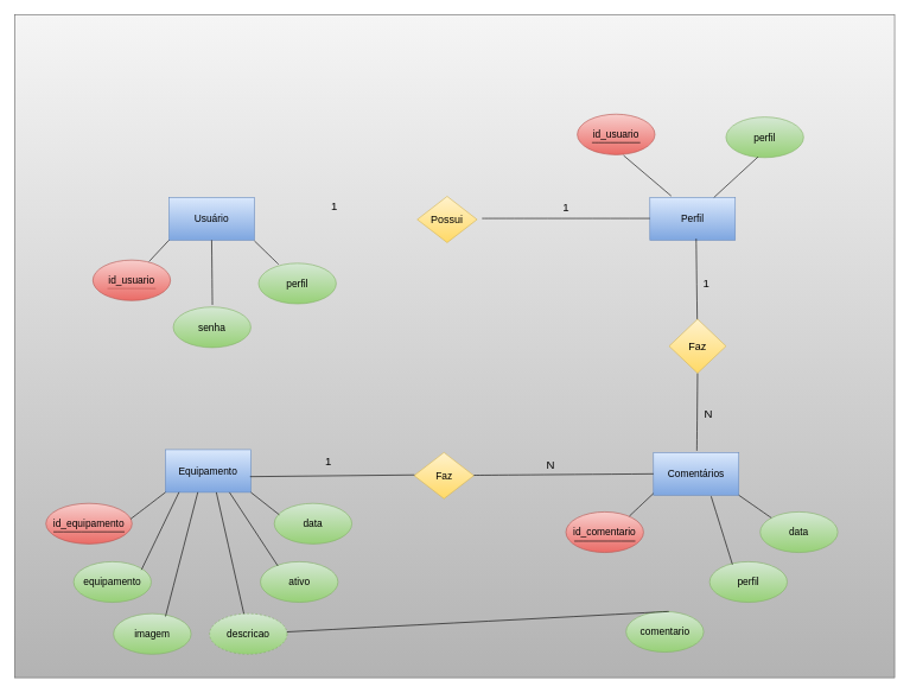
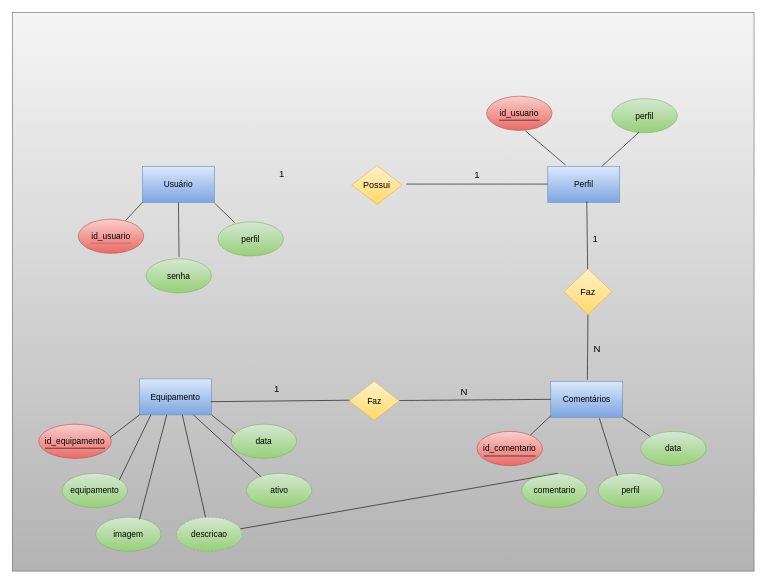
  <mxCell id="0" />
  <mxCell id="1" parent="0" />
  <mxCell id="2" value="" style="rounded=0;whiteSpace=wrap;html=1;fillColor=#f5f5f5;gradientColor=#b3b3b3;strokeColor=#666666;" vertex="1" parent="1"><mxGeometry x="20" y="20" width="1237" height="932" as="geometry" /></mxCell>
  <mxCell id="3" value="&lt;font style=&quot;font-size: 14px;&quot;&gt;Usuário&lt;/font&gt;" style="rounded=0;whiteSpace=wrap;html=1;fillColor=#dae8fc;gradientColor=#7ea6e0;strokeColor=#6c8ebf;" vertex="1" parent="1"><mxGeometry x="237" y="277" width="120" height="60" as="geometry" /></mxCell>
  <mxCell id="4" value="&lt;font style=&quot;font-size: 14px;&quot;&gt;Perfil&lt;/font&gt;" style="rounded=0;whiteSpace=wrap;html=1;fillColor=#dae8fc;gradientColor=#7ea6e0;strokeColor=#6c8ebf;" vertex="1" parent="1"><mxGeometry x="913" y="277" width="120" height="60" as="geometry" /></mxCell>
  <mxCell id="5" value="&lt;font style=&quot;font-size: 14px;&quot;&gt;Comentários&lt;/font&gt;" style="rounded=0;whiteSpace=wrap;html=1;fillColor=#dae8fc;gradientColor=#7ea6e0;strokeColor=#6c8ebf;" vertex="1" parent="1"><mxGeometry x="918" y="635.5" width="120" height="60" as="geometry" /></mxCell>
  <mxCell id="6" value="&lt;font style=&quot;font-size: 14px;&quot;&gt;Equipamento&lt;/font&gt;" style="rounded=0;whiteSpace=wrap;html=1;fillColor=#dae8fc;gradientColor=#7ea6e0;strokeColor=#6c8ebf;" vertex="1" parent="1"><mxGeometry x="232" y="631.5" width="120" height="60" as="geometry" /></mxCell>
  <mxCell id="7" value="&lt;font style=&quot;font-size: 14px;&quot;&gt;Faz&lt;/font&gt;" style="rhombus;whiteSpace=wrap;html=1;fillColor=#fff2cc;gradientColor=#ffd966;strokeColor=#d6b656;" vertex="1" parent="1"><mxGeometry x="581.5" y="635.5" width="84" height="65" as="geometry" /></mxCell>
  <mxCell id="8" value="&lt;font style=&quot;font-size: 15px;&quot;&gt;Possui&lt;/font&gt;" style="rhombus;whiteSpace=wrap;html=1;fillColor=#fff2cc;gradientColor=#ffd966;strokeColor=#d6b656;" vertex="1" parent="1"><mxGeometry x="586" y="275.5" width="84" height="65" as="geometry" /></mxCell>
  <mxCell id="9" value="&lt;font style=&quot;font-size: 14px;&quot;&gt;perfil&lt;/font&gt;" style="ellipse;whiteSpace=wrap;html=1;fillColor=#d5e8d4;gradientColor=#97d077;strokeColor=#82b366;" vertex="1" parent="1"><mxGeometry x="363" y="369.5" width="109" height="57" as="geometry" /></mxCell>
  <mxCell id="10" value="&lt;font style=&quot;font-size: 14px;&quot;&gt;senha&lt;/font&gt;" style="ellipse;whiteSpace=wrap;html=1;fillColor=#d5e8d4;gradientColor=#97d077;strokeColor=#82b366;" vertex="1" parent="1"><mxGeometry x="243" y="431" width="109" height="57" as="geometry" /></mxCell>
  <mxCell id="11" value="&lt;font style=&quot;font-size: 14px;&quot;&gt;equipamento&lt;/font&gt;" style="ellipse;whiteSpace=wrap;html=1;fillColor=#d5e8d4;gradientColor=#97d077;strokeColor=#82b366;" vertex="1" parent="1"><mxGeometry x="103" y="789" width="109" height="57" as="geometry" /></mxCell>
  <mxCell id="12" value="&lt;font style=&quot;font-size: 14px;&quot;&gt;perfil&lt;/font&gt;" style="ellipse;whiteSpace=wrap;html=1;fillColor=#d5e8d4;gradientColor=#97d077;strokeColor=#82b366;" vertex="1" parent="1"><mxGeometry x="1020" y="164" width="109" height="57" as="geometry" /></mxCell>
  <mxCell id="13" value="&lt;font style=&quot;font-size: 14px;&quot;&gt;id_usuario&lt;/font&gt;" style="ellipse;whiteSpace=wrap;html=1;fillColor=#f8cecc;gradientColor=#ea6b66;strokeColor=#b85450;" vertex="1" parent="1"><mxGeometry x="130" y="365" width="109" height="57" as="geometry" /></mxCell>
  <mxCell id="14" value="&lt;font style=&quot;font-size: 14px;&quot;&gt;imagem&lt;/font&gt;" style="ellipse;whiteSpace=wrap;html=1;fillColor=#d5e8d4;gradientColor=#97d077;strokeColor=#82b366;" vertex="1" parent="1"><mxGeometry x="159" y="862" width="109" height="57" as="geometry" /></mxCell>
  <mxCell id="15" value="&lt;font style=&quot;font-size: 14px;&quot;&gt;descricao&lt;/font&gt;" style="ellipse;whiteSpace=wrap;html=1;fillColor=#d5e8d4;gradientColor=#97d077;strokeColor=#82b366;dashed=1;" vertex="1" parent="1"><mxGeometry x="294" y="862" width="109" height="57" as="geometry" /></mxCell>
- <mxCell id="16" value="&lt;font style=&quot;font-size: 14px;&quot;&gt;ativo&lt;/font&gt;" style="ellipse;whiteSpace=wrap;html=1;fillColor=#d5e8d4;gradientColor=#97d077;strokeColor=#82b366;" vertex="1" parent="1"><mxGeometry x="365.5" y="789" width="109" height="57" as="geometry" /></mxCell>
- <mxCell id="17" value="&lt;font style=&quot;font-size: 14px;&quot;&gt;comentario&lt;/font&gt;" style="ellipse;whiteSpace=wrap;html=1;fillColor=#d5e8d4;gradientColor=#97d077;strokeColor=#82b366;" vertex="1" parent="1"><mxGeometry x="879.5" y="859" width="109" height="57" as="geometry" /></mxCell>
+ <mxCell id="16" value="&lt;font style=&quot;font-size: 14px;&quot;&gt;ativo&lt;/font&gt;" style="ellipse;whiteSpace=wrap;html=1;fillColor=#d5e8d4;gradientColor=#97d077;strokeColor=#82b366;" vertex="1" parent="1"><mxGeometry x="410.5" y="789" width="109" height="57" as="geometry" /></mxCell>
+ <mxCell id="17" value="&lt;font style=&quot;font-size: 14px;&quot;&gt;comentario&lt;/font&gt;" style="ellipse;whiteSpace=wrap;html=1;fillColor=#d5e8d4;gradientColor=#97d077;strokeColor=#82b366;" vertex="1" parent="1"><mxGeometry x="869.5" y="789" width="109" height="57" as="geometry" /></mxCell>
  <mxCell id="18" value="&lt;font style=&quot;font-size: 14px;&quot;&gt;perfil&lt;/font&gt;" style="ellipse;whiteSpace=wrap;html=1;fillColor=#d5e8d4;gradientColor=#97d077;strokeColor=#82b366;" vertex="1" parent="1"><mxGeometry x="997" y="789" width="109" height="57" as="geometry" /></mxCell>
  <mxCell id="19" value="&lt;font style=&quot;font-size: 14px;&quot;&gt;data&lt;/font&gt;" style="ellipse;whiteSpace=wrap;html=1;fillColor=#d5e8d4;gradientColor=#97d077;strokeColor=#82b366;" vertex="1" parent="1"><mxGeometry x="1068" y="719" width="109" height="57" as="geometry" /></mxCell>
  <mxCell id="20" value="" style="endArrow=none;html=1;rounded=0;fontSize=12;startSize=8;endSize=8;curved=1;fillColor=#f8cecc;gradientColor=#ea6b66;strokeColor=#b85450;" edge="1" parent="1"><mxGeometry width="50" height="50" relative="1" as="geometry"><mxPoint x="150.5" y="405" as="sourcePoint" /><mxPoint x="218.5" y="405" as="targetPoint" /></mxGeometry></mxCell>
  <mxCell id="21" value="&lt;font style=&quot;font-size: 14px;&quot;&gt;id_equipamento&lt;/font&gt;" style="ellipse;whiteSpace=wrap;html=1;fillColor=#f8cecc;gradientColor=#ea6b66;strokeColor=#b85450;" vertex="1" parent="1"><mxGeometry x="64" y="707" width="121" height="57" as="geometry" /></mxCell>
  <mxCell id="22" value="" style="endArrow=none;html=1;rounded=0;fontSize=12;startSize=8;endSize=8;curved=1;" edge="1" parent="1"><mxGeometry width="50" height="50" relative="1" as="geometry"><mxPoint x="74.5" y="747" as="sourcePoint" /><mxPoint x="174.5" y="747" as="targetPoint" /></mxGeometry></mxCell>
  <mxCell id="23" value="&lt;font style=&quot;font-size: 14px;&quot;&gt;id_comentario&lt;/font&gt;" style="ellipse;whiteSpace=wrap;html=1;fillColor=#f8cecc;gradientColor=#ea6b66;strokeColor=#b85450;" vertex="1" parent="1"><mxGeometry x="795" y="719" width="109" height="57" as="geometry" /></mxCell>
  <mxCell id="24" value="" style="endArrow=none;html=1;rounded=0;fontSize=12;startSize=8;endSize=8;curved=1;" edge="1" parent="1"><mxGeometry width="50" height="50" relative="1" as="geometry"><mxPoint x="806.5" y="760" as="sourcePoint" /><mxPoint x="892.5" y="760" as="targetPoint" /></mxGeometry></mxCell>
  <mxCell id="25" value="" style="endArrow=none;html=1;rounded=0;fontSize=12;startSize=8;endSize=8;curved=1;exitX=1;exitY=0.5;exitDx=0;exitDy=0;entryX=0;entryY=0.5;entryDx=0;entryDy=0;" edge="1" parent="1"><mxGeometry width="50" height="50" relative="1" as="geometry"><mxPoint x="677" y="306.5" as="sourcePoint" /><mxPoint x="913" y="306.5" as="targetPoint" /></mxGeometry></mxCell>
  <mxCell id="26" value="" style="endArrow=none;html=1;rounded=0;fontSize=12;startSize=8;endSize=8;exitX=0.974;exitY=0.632;exitDx=0;exitDy=0;exitPerimeter=0;" edge="1" parent="1"><mxGeometry width="50" height="50" relative="1" as="geometry"><mxPoint x="350.88" y="669.42" as="sourcePoint" /><mxPoint x="582" y="667" as="targetPoint" /></mxGeometry></mxCell>
  <mxCell id="27" value="" style="endArrow=none;html=1;rounded=0;fontSize=12;startSize=8;endSize=8;curved=1;exitX=1;exitY=0.5;exitDx=0;exitDy=0;entryX=0;entryY=0.5;entryDx=0;entryDy=0;" edge="1" parent="1" target="5"><mxGeometry width="50" height="50" relative="1" as="geometry"><mxPoint x="665.5" y="667.5" as="sourcePoint" /><mxPoint x="905" y="668" as="targetPoint" /></mxGeometry></mxCell>
  <mxCell id="28" value="" style="endArrow=none;html=1;rounded=0;fontSize=12;startSize=8;endSize=8;curved=1;entryX=0.5;entryY=1;entryDx=0;entryDy=0;" edge="1" parent="1" target="30"><mxGeometry width="50" height="50" relative="1" as="geometry"><mxPoint x="979" y="633" as="sourcePoint" /><mxPoint x="979" y="496" as="targetPoint" /></mxGeometry></mxCell>
  <mxCell id="29" value="" style="endArrow=none;html=1;rounded=0;fontSize=12;startSize=8;endSize=8;curved=1;exitX=0.542;exitY=0.967;exitDx=0;exitDy=0;exitPerimeter=0;" edge="1" parent="1" source="4" target="30"><mxGeometry width="50" height="50" relative="1" as="geometry"><mxPoint x="1043" y="316.5" as="sourcePoint" /><mxPoint x="1218.459" y="477.079" as="targetPoint" /></mxGeometry></mxCell>
  <mxCell id="30" value="&lt;font style=&quot;font-size: 15px;&quot;&gt;Faz&lt;/font&gt;" style="rhombus;whiteSpace=wrap;html=1;fillColor=#fff2cc;gradientColor=#ffd966;strokeColor=#d6b656;" vertex="1" parent="1"><mxGeometry x="940" y="448" width="80" height="76" as="geometry" /></mxCell>
  <mxCell id="31" value="&lt;font style=&quot;font-size: 14px;&quot;&gt;id_usuario&lt;/font&gt;" style="ellipse;whiteSpace=wrap;html=1;fillColor=#f8cecc;gradientColor=#ea6b66;strokeColor=#b85450;" vertex="1" parent="1"><mxGeometry x="811" y="160" width="109" height="57" as="geometry" /></mxCell>
  <mxCell id="32" value="" style="endArrow=none;html=1;rounded=0;fontSize=12;startSize=8;endSize=8;curved=1;" edge="1" parent="1"><mxGeometry width="50" height="50" relative="1" as="geometry"><mxPoint x="831.5" y="200" as="sourcePoint" /><mxPoint x="899.5" y="200" as="targetPoint" /></mxGeometry></mxCell>
  <mxCell id="33" value="1" style="text;html=1;align=center;verticalAlign=middle;resizable=0;points=[];autosize=1;strokeColor=none;fillColor=none;fontSize=16;" vertex="1" parent="1"><mxGeometry x="455.5" y="273.5" width="27" height="31" as="geometry" /></mxCell>
  <mxCell id="34" value="1" style="text;html=1;align=center;verticalAlign=middle;resizable=0;points=[];autosize=1;strokeColor=none;fillColor=none;fontSize=16;" vertex="1" parent="1"><mxGeometry x="781.5" y="275.5" width="27" height="31" as="geometry" /></mxCell>
  <mxCell id="35" value="1" style="text;html=1;align=center;verticalAlign=middle;resizable=0;points=[];autosize=1;strokeColor=none;fillColor=none;fontSize=16;" vertex="1" parent="1"><mxGeometry x="978.5" y="382.5" width="27" height="31" as="geometry" /></mxCell>
  <mxCell id="36" value="N" style="text;html=1;align=center;verticalAlign=middle;resizable=0;points=[];autosize=1;strokeColor=none;fillColor=none;fontSize=16;" vertex="1" parent="1"><mxGeometry x="979.5" y="565.5" width="30" height="31" as="geometry" /></mxCell>
  <mxCell id="37" value="N" style="text;html=1;align=center;verticalAlign=middle;resizable=0;points=[];autosize=1;strokeColor=none;fillColor=none;fontSize=16;" vertex="1" parent="1"><mxGeometry x="757.5" y="637.5" width="30" height="31" as="geometry" /></mxCell>
  <mxCell id="38" value="1" style="text;html=1;align=center;verticalAlign=middle;resizable=0;points=[];autosize=1;strokeColor=none;fillColor=none;fontSize=16;" vertex="1" parent="1"><mxGeometry x="447.5" y="631.5" width="27" height="31" as="geometry" /></mxCell>
  <mxCell id="39" value="&lt;font style=&quot;font-size: 14px;&quot;&gt;data&lt;/font&gt;" style="ellipse;whiteSpace=wrap;html=1;fillColor=#d5e8d4;gradientColor=#97d077;strokeColor=#82b366;" vertex="1" parent="1"><mxGeometry x="385" y="707" width="109" height="57" as="geometry" /></mxCell>
  <mxCell id="40" value="" style="endArrow=none;html=1;rounded=0;fontSize=12;startSize=8;endSize=8;curved=1;exitX=0.725;exitY=0.035;exitDx=0;exitDy=0;exitPerimeter=0;" edge="1" parent="1" source="13"><mxGeometry width="50" height="50" relative="1" as="geometry"><mxPoint x="187" y="387" as="sourcePoint" /><mxPoint x="237" y="337" as="targetPoint" /></mxGeometry></mxCell>
  <mxCell id="41" value="" style="endArrow=none;html=1;rounded=0;fontSize=12;startSize=8;endSize=8;curved=1;entryX=0.5;entryY=1;entryDx=0;entryDy=0;" edge="1" parent="1" target="3"><mxGeometry width="50" height="50" relative="1" as="geometry"><mxPoint x="298" y="428" as="sourcePoint" /><mxPoint x="300" y="337" as="targetPoint" /></mxGeometry></mxCell>
  <mxCell id="42" value="" style="endArrow=none;html=1;rounded=0;fontSize=12;startSize=8;endSize=8;curved=1;" edge="1" parent="1"><mxGeometry width="50" height="50" relative="1" as="geometry"><mxPoint x="391" y="371" as="sourcePoint" /><mxPoint x="357" y="338" as="targetPoint" /></mxGeometry></mxCell>
  <mxCell id="43" value="" style="endArrow=none;html=1;rounded=0;fontSize=12;startSize=8;endSize=8;curved=1;entryX=0.596;entryY=1.018;entryDx=0;entryDy=0;entryPerimeter=0;" edge="1" parent="1" target="31"><mxGeometry width="50" height="50" relative="1" as="geometry"><mxPoint x="943" y="275" as="sourcePoint" /><mxPoint x="883" y="217" as="targetPoint" /></mxGeometry></mxCell>
  <mxCell id="44" value="" style="endArrow=none;html=1;rounded=0;fontSize=12;startSize=8;endSize=8;curved=1;entryX=0.596;entryY=1.018;entryDx=0;entryDy=0;entryPerimeter=0;exitX=0.75;exitY=0;exitDx=0;exitDy=0;" edge="1" parent="1" source="4"><mxGeometry width="50" height="50" relative="1" as="geometry"><mxPoint x="1132" y="277" as="sourcePoint" /><mxPoint x="1065" y="220" as="targetPoint" /></mxGeometry></mxCell>
  <mxCell id="45" value="" style="endArrow=none;html=1;rounded=0;fontSize=12;startSize=8;endSize=8;curved=1;" edge="1" parent="1"><mxGeometry width="50" height="50" relative="1" as="geometry"><mxPoint x="884" y="725" as="sourcePoint" /><mxPoint x="918" y="693" as="targetPoint" /></mxGeometry></mxCell>
  <mxCell id="46" value="" style="endArrow=none;html=1;rounded=0;fontSize=12;startSize=8;endSize=8;curved=1;entryX=0;entryY=1;entryDx=0;entryDy=0;exitX=0.983;exitY=0.386;exitDx=0;exitDy=0;exitPerimeter=0;" edge="1" parent="1" source="21" target="6"><mxGeometry width="50" height="50" relative="1" as="geometry"><mxPoint x="269" y="789" as="sourcePoint" /><mxPoint x="268" y="698" as="targetPoint" /></mxGeometry></mxCell>
  <mxCell id="47" value="" style="endArrow=none;html=1;rounded=0;fontSize=12;startSize=8;endSize=8;curved=1;exitX=1;exitY=0;exitDx=0;exitDy=0;entryX=0.159;entryY=0.946;entryDx=0;entryDy=0;entryPerimeter=0;" edge="1" parent="1"><mxGeometry width="50" height="50" relative="1" as="geometry"><mxPoint x="198.2" y="800.433" as="sourcePoint" /><mxPoint x="251.08" y="691.26" as="targetPoint" /></mxGeometry></mxCell>
  <mxCell id="48" value="" style="endArrow=none;html=1;rounded=0;fontSize=12;startSize=8;endSize=8;curved=1;exitX=0.67;exitY=0.035;exitDx=0;exitDy=0;exitPerimeter=0;entryX=0.379;entryY=0.964;entryDx=0;entryDy=0;entryPerimeter=0;" edge="1" parent="1"><mxGeometry width="50" height="50" relative="1" as="geometry"><mxPoint x="232.03" y="865.995" as="sourcePoint" /><mxPoint x="277.48" y="691.34" as="targetPoint" /></mxGeometry></mxCell>
  <mxCell id="49" value="" style="endArrow=none;html=1;rounded=0;fontSize=12;startSize=8;endSize=8;curved=1;entryX=0.596;entryY=1;entryDx=0;entryDy=0;entryPerimeter=0;" edge="1" parent="1" source="15" target="6"><mxGeometry width="50" height="50" relative="1" as="geometry"><mxPoint x="242" y="874" as="sourcePoint" /><mxPoint x="272" y="708" as="targetPoint" /></mxGeometry></mxCell>
  <mxCell id="50" value="" style="endArrow=none;html=1;rounded=0;fontSize=12;startSize=8;endSize=8;curved=1;exitX=0.225;exitY=0.105;exitDx=0;exitDy=0;entryX=0.75;entryY=1;entryDx=0;entryDy=0;exitPerimeter=0;" edge="1" parent="1" source="16" target="6"><mxGeometry width="50" height="50" relative="1" as="geometry"><mxPoint x="274.5" y="794" as="sourcePoint" /><mxPoint x="314" y="701" as="targetPoint" /></mxGeometry></mxCell>
  <mxCell id="51" value="" style="endArrow=none;html=1;rounded=0;fontSize=12;startSize=8;endSize=8;curved=1;exitX=0.064;exitY=0.281;exitDx=0;exitDy=0;exitPerimeter=0;entryX=1;entryY=1;entryDx=0;entryDy=0;" edge="1" parent="1" source="39" target="6"><mxGeometry width="50" height="50" relative="1" as="geometry"><mxPoint x="302.5" y="726.5" as="sourcePoint" /><mxPoint x="349" y="696" as="targetPoint" /></mxGeometry></mxCell>
  <mxCell id="52" value="" style="endArrow=none;html=1;rounded=0;fontSize=12;startSize=8;endSize=8;curved=1;exitX=0.55;exitY=0;exitDx=0;exitDy=0;exitPerimeter=0;" edge="1" parent="1" source="17" target="15"><mxGeometry width="50" height="50" relative="1" as="geometry"><mxPoint x="894" y="735" as="sourcePoint" /><mxPoint x="928" y="703" as="targetPoint" /></mxGeometry></mxCell>
  <mxCell id="53" value="" style="endArrow=none;html=1;rounded=0;fontSize=12;startSize=8;endSize=8;curved=1;exitX=0.294;exitY=0.07;exitDx=0;exitDy=0;exitPerimeter=0;" edge="1" parent="1" source="18"><mxGeometry width="50" height="50" relative="1" as="geometry"><mxPoint x="991" y="786" as="sourcePoint" /><mxPoint x="999" y="697" as="targetPoint" /></mxGeometry></mxCell>
  <mxCell id="54" value="" style="endArrow=none;html=1;rounded=0;fontSize=12;startSize=8;endSize=8;curved=1;entryX=1;entryY=1;entryDx=0;entryDy=0;exitX=0;exitY=0;exitDx=0;exitDy=0;" edge="1" parent="1" source="19" target="5"><mxGeometry width="50" height="50" relative="1" as="geometry"><mxPoint x="1079" y="725" as="sourcePoint" /><mxPoint x="1039.5" y="698" as="targetPoint" /></mxGeometry></mxCell>
